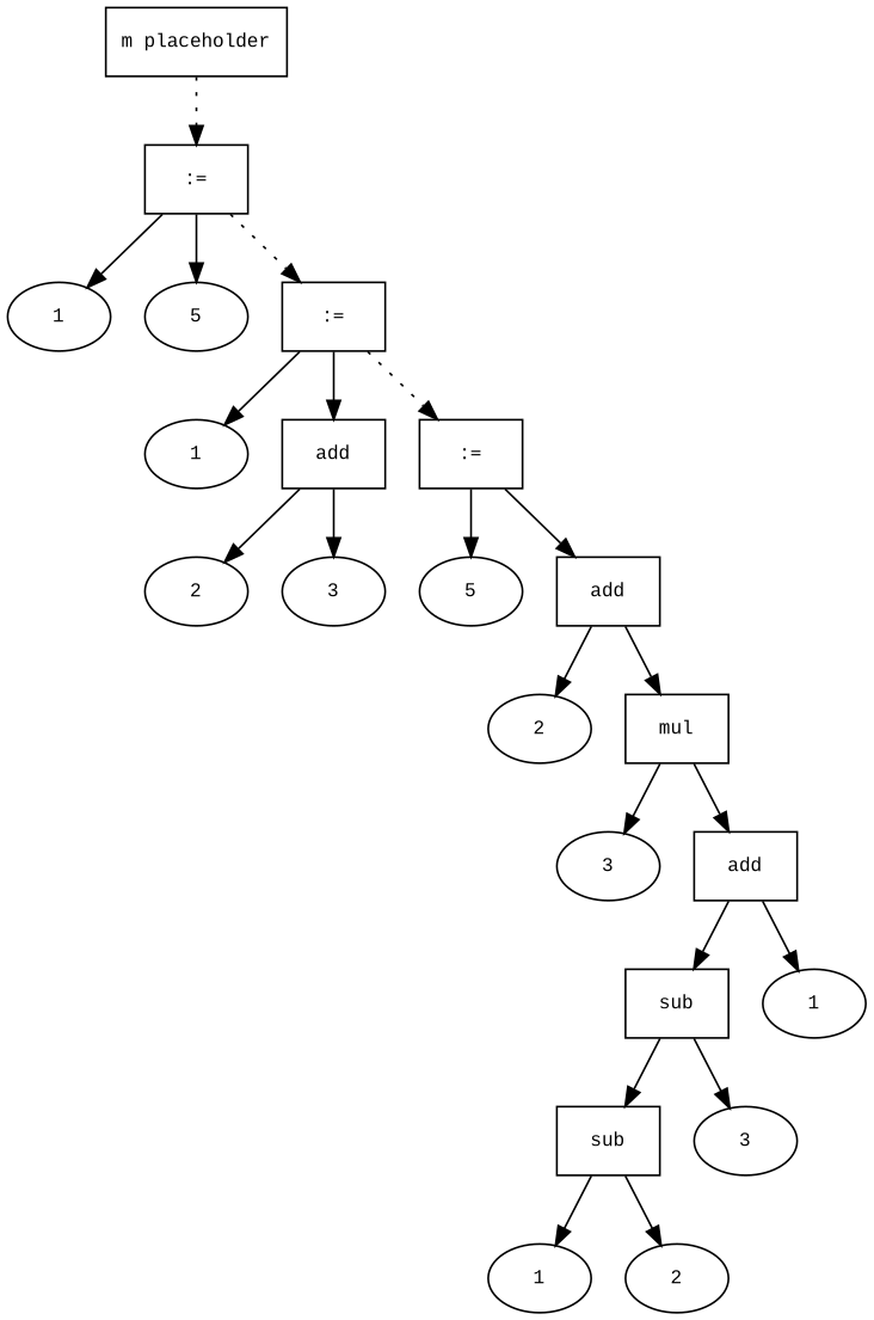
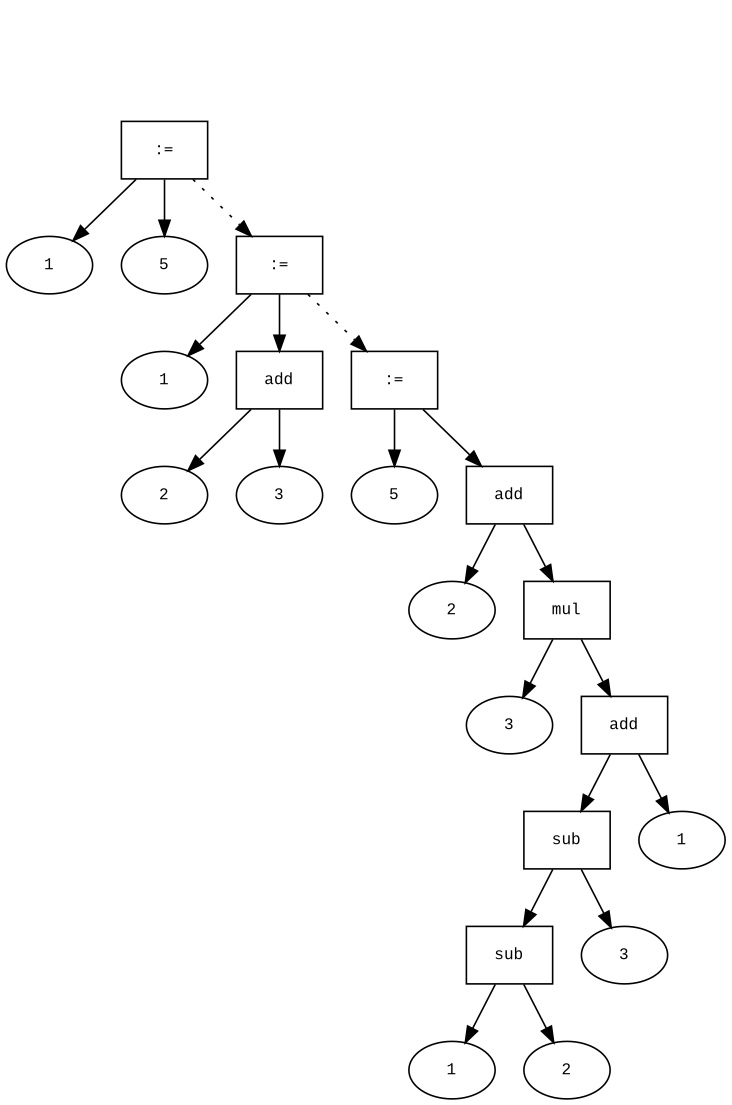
  digraph {
    fontname="Times New Roman"
    fontsize=10
    node [fontname="Courier New" fontsize=10 shape=ellipse]
    edge [fontname="Times New Roman" fontsize=10]
-   n1 [label="m placeholder" shape=box]
    n2 [label=":=" shape=box]
    n3 [label=1]
    n4 [label=5]
    n5 [label=":=" shape=box]
    n6 [label=1]
    n7 [label=add shape=box]
    n8 [label=":=" shape=box]
    n9 [label=2]
    n10 [label=3]
    n11 [label=5]
    n12 [label=add shape=box]
    n13 [label=2]
    n14 [label=mul shape=box]
    n15 [label=3]
    n16 [label=add shape=box]
    n17 [label=sub shape=box]
    n18 [label=1]
    n19 [label=sub shape=box]
    n20 [label=3]
    n21 [label=1]
    n22 [label=2]
-   n1 -> n2 [style=dotted]
    n2 -> n3
    n2 -> n4
    n2 -> n5 [style=dotted]
    n5 -> n6
    n5 -> n7
    n5 -> n8 [style=dotted]
    n7 -> n9
    n7 -> n10
    n8 -> n11
    n8 -> n12
    n12 -> n13
    n12 -> n14
    n14 -> n15
    n14 -> n16
    n16 -> n17
    n16 -> n18
    n17 -> n19
    n17 -> n20
    n19 -> n21
    n19 -> n22
  }
